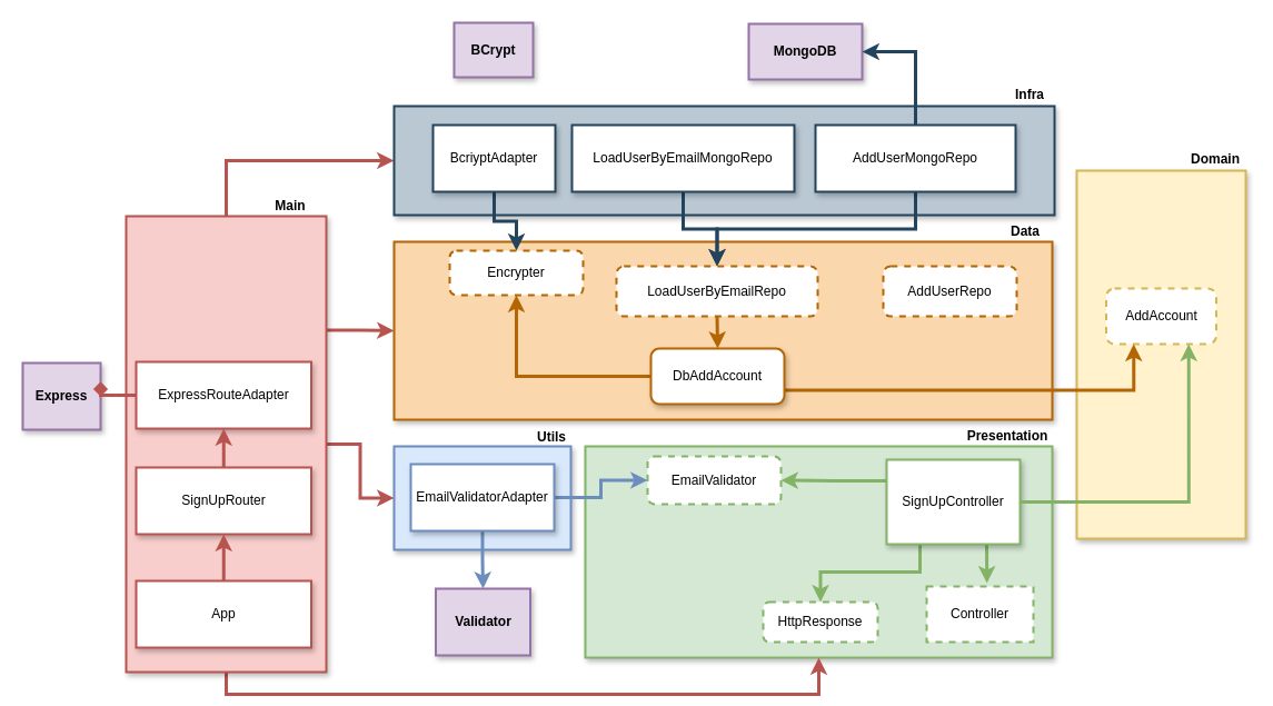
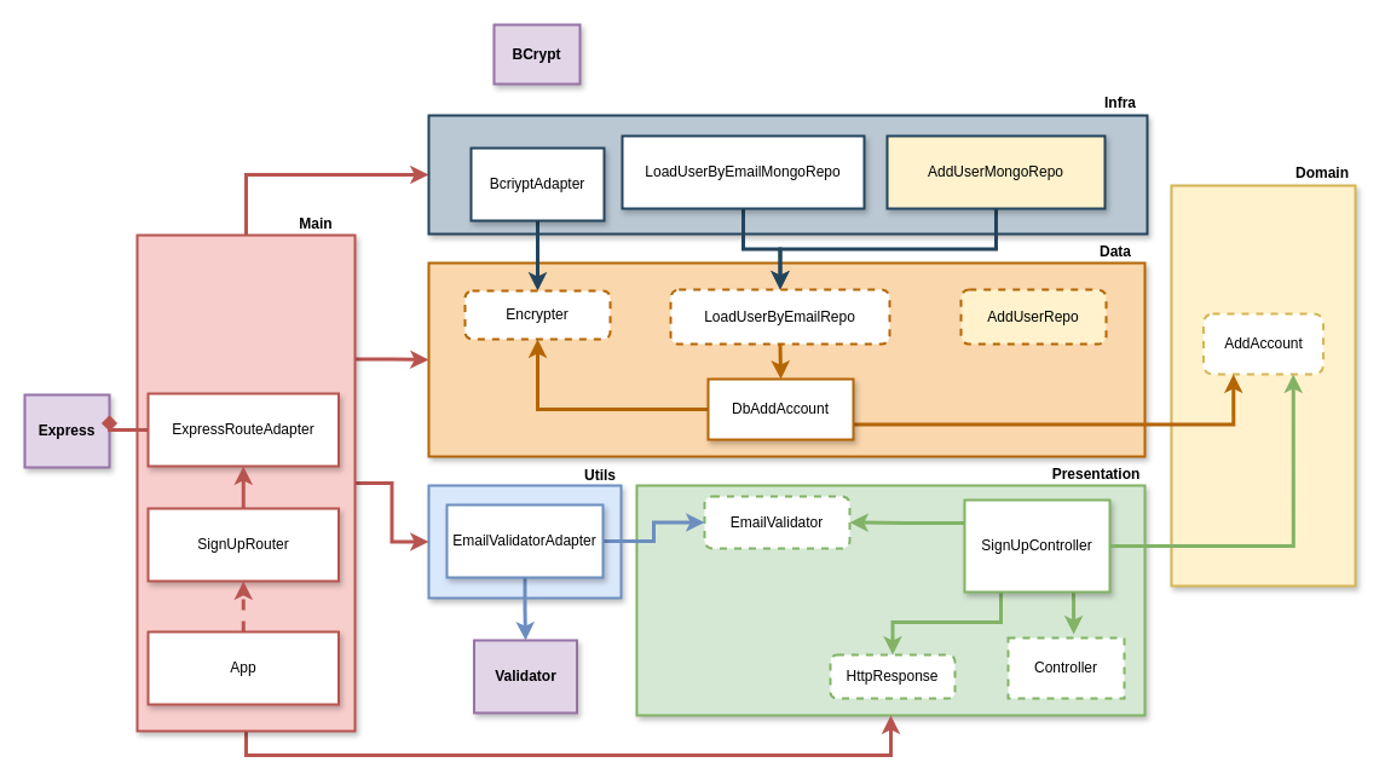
  <mxCell id="0" />
  <mxCell id="1" parent="0" />
  <mxCell id="2" value="" style="rounded=0;whiteSpace=wrap;html=1;perimeterSpacing=0;strokeWidth=2;shadow=1;glass=0;sketch=0;fontStyle=1;fillColor=#d5e8d4;strokeColor=#82b366;" vertex="1" parent="1"><mxGeometry x="526" y="401" width="420" height="190" as="geometry" /></mxCell>
  <mxCell id="3" style="edgeStyle=orthogonalEdgeStyle;rounded=0;orthogonalLoop=1;jettySize=auto;html=1;exitX=0;exitY=0.25;exitDx=0;exitDy=0;entryX=1;entryY=0.5;entryDx=0;entryDy=0;strokeColor=#82B366;strokeWidth=3;" edge="1" parent="1" source="6" target="13"><mxGeometry relative="1" as="geometry" /></mxCell>
  <mxCell id="4" style="edgeStyle=orthogonalEdgeStyle;rounded=0;orthogonalLoop=1;jettySize=auto;html=1;exitX=0.75;exitY=1;exitDx=0;exitDy=0;entryX=0.86;entryY=0.647;entryDx=0;entryDy=0;entryPerimeter=0;strokeColor=#82B366;strokeWidth=3;" edge="1" parent="1" source="6" target="2"><mxGeometry relative="1" as="geometry" /></mxCell>
  <mxCell id="5" style="edgeStyle=orthogonalEdgeStyle;rounded=0;orthogonalLoop=1;jettySize=auto;html=1;exitX=0.25;exitY=1;exitDx=0;exitDy=0;entryX=0.5;entryY=0;entryDx=0;entryDy=0;strokeColor=#82B366;strokeWidth=3;" edge="1" parent="1" source="6" target="14"><mxGeometry relative="1" as="geometry"><Array as="points"><mxPoint x="827" y="514" /><mxPoint x="737" y="514" /></Array></mxGeometry></mxCell>
  <mxCell id="6" value="SignUpController" style="rounded=0;whiteSpace=wrap;html=1;perimeterSpacing=0;strokeWidth=2;shadow=1;glass=0;sketch=0;fontStyle=0;strokeColor=#82B366;" vertex="1" parent="1"><mxGeometry x="797" y="413" width="120" height="76" as="geometry" /></mxCell>
  <mxCell id="7" value="Express" style="rounded=0;whiteSpace=wrap;html=1;perimeterSpacing=0;strokeWidth=2;shadow=1;glass=0;sketch=0;fontStyle=1;fillColor=#e1d5e7;strokeColor=#9673a6;" vertex="1" parent="1"><mxGeometry x="20" y="326" width="70" height="60" as="geometry" /></mxCell>
- <mxCell id="8" value="MongoDB" style="rounded=0;whiteSpace=wrap;html=1;perimeterSpacing=0;strokeWidth=2;shadow=1;glass=0;sketch=0;fontStyle=1;fillColor=#e1d5e7;strokeColor=#9673a6;" vertex="1" parent="1"><mxGeometry x="673" y="21" width="102" height="50" as="geometry" /></mxCell>
  <mxCell id="9" value="BCrypt" style="rounded=0;whiteSpace=wrap;html=1;perimeterSpacing=0;strokeWidth=2;shadow=1;glass=0;sketch=0;fontStyle=1;fillColor=#e1d5e7;strokeColor=#9673a6;" vertex="1" parent="1"><mxGeometry x="408" y="20" width="71" height="49" as="geometry" /></mxCell>
  <mxCell id="10" value="Validator" style="rounded=0;whiteSpace=wrap;html=1;perimeterSpacing=0;strokeWidth=2;shadow=1;glass=0;sketch=0;fontStyle=1;fillColor=#e1d5e7;strokeColor=#9673a6;" vertex="1" parent="1"><mxGeometry x="391.5" y="529" width="85" height="60" as="geometry" /></mxCell>
  <mxCell id="11" value="Presentation" style="text;html=1;strokeColor=none;fillColor=none;align=center;verticalAlign=middle;whiteSpace=wrap;rounded=0;shadow=1;glass=0;sketch=0;fontStyle=1" vertex="1" parent="1"><mxGeometry x="876" y="377" width="60" height="30" as="geometry" /></mxCell>
  <mxCell id="12" value="Controller" style="whiteSpace=wrap;html=1;perimeterSpacing=0;strokeWidth=2;shadow=0;glass=0;sketch=0;fontStyle=0;strokeColor=#82B366;dashed=1;rounded=0;" vertex="1" parent="1"><mxGeometry x="833" y="527" width="96" height="50" as="geometry" /></mxCell>
  <mxCell id="13" value="EmailValidator" style="rounded=1;whiteSpace=wrap;html=1;perimeterSpacing=0;strokeWidth=2;shadow=0;glass=0;sketch=0;fontStyle=0;strokeColor=#82B366;dashed=1;" vertex="1" parent="1"><mxGeometry x="582" y="410" width="120" height="43" as="geometry" /></mxCell>
  <mxCell id="14" value="HttpResponse" style="rounded=1;whiteSpace=wrap;html=1;perimeterSpacing=0;strokeWidth=2;shadow=0;glass=0;sketch=0;fontStyle=0;strokeColor=#82B366;dashed=1;" vertex="1" parent="1"><mxGeometry x="686" y="541" width="103" height="36" as="geometry" /></mxCell>
  <mxCell id="15" value="" style="rounded=0;whiteSpace=wrap;html=1;perimeterSpacing=0;strokeWidth=2;shadow=1;glass=0;sketch=0;fontStyle=1;fillColor=#dae8fc;strokeColor=#6c8ebf;" vertex="1" parent="1"><mxGeometry x="354" y="401" width="159" height="93" as="geometry" /></mxCell>
  <mxCell id="16" style="edgeStyle=orthogonalEdgeStyle;rounded=0;orthogonalLoop=1;jettySize=auto;html=1;exitX=1;exitY=0.5;exitDx=0;exitDy=0;entryX=0;entryY=0.5;entryDx=0;entryDy=0;strokeColor=#6C8EBF;strokeWidth=3;" edge="1" parent="1" source="18" target="13"><mxGeometry relative="1" as="geometry" /></mxCell>
  <mxCell id="17" style="edgeStyle=orthogonalEdgeStyle;rounded=0;orthogonalLoop=1;jettySize=auto;html=1;exitX=0.5;exitY=1;exitDx=0;exitDy=0;entryX=0.5;entryY=0;entryDx=0;entryDy=0;strokeColor=#6C8EBF;strokeWidth=3;" edge="1" parent="1" source="18" target="10"><mxGeometry relative="1" as="geometry" /></mxCell>
  <mxCell id="18" value="EmailValidatorAdapter" style="rounded=0;whiteSpace=wrap;html=1;perimeterSpacing=0;strokeWidth=2;shadow=1;glass=0;sketch=0;fontStyle=0;strokeColor=#6c8ebf;fillColor=#FFFFFF;" vertex="1" parent="1"><mxGeometry x="369" y="417" width="129" height="60" as="geometry" /></mxCell>
  <mxCell id="19" value="Utils" style="text;html=1;strokeColor=none;fillColor=none;align=center;verticalAlign=middle;whiteSpace=wrap;rounded=0;shadow=1;glass=0;sketch=0;fontStyle=1" vertex="1" parent="1"><mxGeometry x="465.5" y="378" width="60" height="30" as="geometry" /></mxCell>
  <mxCell id="20" style="edgeStyle=orthogonalEdgeStyle;rounded=0;orthogonalLoop=1;jettySize=auto;html=1;exitX=1;exitY=0.25;exitDx=0;exitDy=0;entryX=0;entryY=0.5;entryDx=0;entryDy=0;strokeColor=#B85450;strokeWidth=3;" edge="1" parent="1" source="24" target="31"><mxGeometry relative="1" as="geometry" /></mxCell>
  <mxCell id="21" style="edgeStyle=orthogonalEdgeStyle;rounded=0;orthogonalLoop=1;jettySize=auto;html=1;exitX=0.5;exitY=0;exitDx=0;exitDy=0;entryX=0;entryY=0.5;entryDx=0;entryDy=0;strokeColor=#B85450;strokeWidth=3;" edge="1" parent="1" source="24" target="32"><mxGeometry relative="1" as="geometry" /></mxCell>
  <mxCell id="22" style="edgeStyle=orthogonalEdgeStyle;rounded=0;orthogonalLoop=1;jettySize=auto;html=1;exitX=1;exitY=0.5;exitDx=0;exitDy=0;entryX=0;entryY=0.5;entryDx=0;entryDy=0;strokeColor=#B85450;strokeWidth=3;" edge="1" parent="1" source="24" target="15"><mxGeometry relative="1" as="geometry" /></mxCell>
  <mxCell id="23" style="edgeStyle=orthogonalEdgeStyle;rounded=0;orthogonalLoop=1;jettySize=auto;html=1;exitX=0.5;exitY=1;exitDx=0;exitDy=0;entryX=0.5;entryY=1;entryDx=0;entryDy=0;strokeColor=#B85450;strokeWidth=3;" edge="1" parent="1" source="24" target="2"><mxGeometry relative="1" as="geometry" /></mxCell>
  <mxCell id="24" value="" style="rounded=0;whiteSpace=wrap;html=1;perimeterSpacing=0;strokeWidth=2;shadow=1;glass=0;sketch=0;fontStyle=1;fillColor=#f8cecc;strokeColor=#b85450;" vertex="1" parent="1"><mxGeometry x="113" y="194" width="180" height="410" as="geometry" /></mxCell>
  <mxCell id="25" style="edgeStyle=orthogonalEdgeStyle;rounded=0;orthogonalLoop=1;jettySize=auto;html=1;exitX=0;exitY=0.5;exitDx=0;exitDy=0;entryX=1;entryY=0.5;entryDx=0;entryDy=0;strokeColor=#B85450;strokeWidth=3;endArrow=diamond;" edge="1" parent="1" source="26" target="7"><mxGeometry relative="1" as="geometry" /></mxCell>
  <mxCell id="26" value="ExpressRouteAdapter" style="rounded=0;whiteSpace=wrap;html=1;perimeterSpacing=0;strokeWidth=2;shadow=1;glass=0;sketch=0;fontStyle=0;strokeColor=#B85450;fillColor=#FFFFFF;" vertex="1" parent="1"><mxGeometry x="122" y="325" width="157.5" height="60" as="geometry" /></mxCell>
  <mxCell id="27" style="edgeStyle=orthogonalEdgeStyle;rounded=0;orthogonalLoop=1;jettySize=auto;html=1;exitX=0.5;exitY=0;exitDx=0;exitDy=0;entryX=0.5;entryY=1;entryDx=0;entryDy=0;strokeColor=#B85450;strokeWidth=3;" edge="1" parent="1" source="28" target="26"><mxGeometry relative="1" as="geometry" /></mxCell>
  <mxCell id="28" value="SignUpRouter" style="rounded=0;whiteSpace=wrap;html=1;perimeterSpacing=0;strokeWidth=2;shadow=1;glass=0;sketch=0;fontStyle=0;strokeColor=#B85450;fillColor=#FFFFFF;" vertex="1" parent="1"><mxGeometry x="122" y="420" width="157.5" height="60" as="geometry" /></mxCell>
- <mxCell id="29" style="edgeStyle=orthogonalEdgeStyle;rounded=0;orthogonalLoop=1;jettySize=auto;html=1;exitX=0.5;exitY=0;exitDx=0;exitDy=0;entryX=0.5;entryY=1;entryDx=0;entryDy=0;strokeColor=#B85450;strokeWidth=3;" edge="1" parent="1" source="30" target="28"><mxGeometry relative="1" as="geometry" /></mxCell>
+ <mxCell id="29" style="edgeStyle=orthogonalEdgeStyle;rounded=0;orthogonalLoop=1;jettySize=auto;html=1;exitX=0.5;exitY=0;exitDx=0;exitDy=0;entryX=0.5;entryY=1;entryDx=0;entryDy=0;strokeColor=#B85450;strokeWidth=3;dashed=1;" edge="1" parent="1" source="30" target="28"><mxGeometry relative="1" as="geometry" /></mxCell>
  <mxCell id="30" value="App" style="rounded=0;whiteSpace=wrap;html=1;perimeterSpacing=0;strokeWidth=2;shadow=1;glass=0;sketch=0;fontStyle=0;strokeColor=#B85450;fillColor=#FFFFFF;" vertex="1" parent="1"><mxGeometry x="122" y="522" width="157.5" height="60" as="geometry" /></mxCell>
  <mxCell id="31" value="" style="rounded=0;whiteSpace=wrap;html=1;perimeterSpacing=0;strokeWidth=2;shadow=1;glass=0;sketch=0;fontStyle=1;fillColor=#fad7ac;strokeColor=#b46504;" vertex="1" parent="1"><mxGeometry x="354" y="217" width="592" height="160" as="geometry" /></mxCell>
  <mxCell id="32" value="" style="rounded=0;whiteSpace=wrap;html=1;perimeterSpacing=0;strokeWidth=2;shadow=1;glass=0;sketch=0;fontStyle=1;fillColor=#bac8d3;strokeColor=#23445d;" vertex="1" parent="1"><mxGeometry x="354" y="95" width="594" height="98" as="geometry" /></mxCell>
  <mxCell id="33" value="Main" style="text;html=1;strokeColor=none;fillColor=none;align=center;verticalAlign=middle;whiteSpace=wrap;rounded=0;shadow=1;glass=0;sketch=0;fontStyle=1" vertex="1" parent="1"><mxGeometry x="231" y="170" width="60" height="30" as="geometry" /></mxCell>
  <mxCell id="34" value="Data" style="text;html=1;strokeColor=none;fillColor=none;align=center;verticalAlign=middle;whiteSpace=wrap;rounded=0;shadow=1;glass=0;sketch=0;fontStyle=1" vertex="1" parent="1"><mxGeometry x="892" y="193" width="60" height="30" as="geometry" /></mxCell>
  <mxCell id="35" value="Infra" style="text;html=1;strokeColor=none;fillColor=none;align=center;verticalAlign=middle;whiteSpace=wrap;rounded=0;shadow=1;glass=0;sketch=0;fontStyle=1" vertex="1" parent="1"><mxGeometry x="896" y="70" width="60" height="30" as="geometry" /></mxCell>
  <mxCell id="36" value="" style="rounded=0;whiteSpace=wrap;html=1;perimeterSpacing=0;strokeWidth=2;shadow=1;glass=0;sketch=0;fontStyle=1;fillColor=#fff2cc;strokeColor=#d6b656;" vertex="1" parent="1"><mxGeometry x="968" y="153" width="152" height="331" as="geometry" /></mxCell>
  <mxCell id="37" value="AddAccount" style="rounded=1;whiteSpace=wrap;html=1;perimeterSpacing=0;strokeWidth=2;shadow=0;glass=0;sketch=0;fontStyle=0;strokeColor=#D6B656;dashed=1;" vertex="1" parent="1"><mxGeometry x="994.5" y="259" width="99" height="50" as="geometry" /></mxCell>
  <mxCell id="38" value="Domain" style="text;html=1;strokeColor=none;fillColor=none;align=center;verticalAlign=middle;whiteSpace=wrap;rounded=0;shadow=1;glass=0;sketch=0;fontStyle=1" vertex="1" parent="1"><mxGeometry x="1063" y="128" width="60" height="30" as="geometry" /></mxCell>
  <mxCell id="39" style="edgeStyle=orthogonalEdgeStyle;rounded=0;orthogonalLoop=1;jettySize=auto;html=1;exitX=0.5;exitY=1;exitDx=0;exitDy=0;entryX=0.5;entryY=0;entryDx=0;entryDy=0;strokeColor=#23445D;strokeWidth=3;" edge="1" parent="1" source="40" target="49"><mxGeometry relative="1" as="geometry" /></mxCell>
- <mxCell id="40" value="BcriyptAdapter" style="rounded=0;whiteSpace=wrap;html=1;perimeterSpacing=0;strokeWidth=2;shadow=1;glass=0;sketch=0;fontStyle=0;strokeColor=#23445D;" vertex="1" parent="1"><mxGeometry x="389" y="112" width="110" height="60" as="geometry" /></mxCell>
+ <mxCell id="40" value="BcriyptAdapter" style="rounded=0;whiteSpace=wrap;html=1;perimeterSpacing=0;strokeWidth=2;shadow=1;glass=0;sketch=0;fontStyle=0;strokeColor=#23445D;" vertex="1" parent="1"><mxGeometry x="389" y="122" width="110" height="60" as="geometry" /></mxCell>
  <mxCell id="41" style="edgeStyle=orthogonalEdgeStyle;rounded=0;orthogonalLoop=1;jettySize=auto;html=1;exitX=0.5;exitY=1;exitDx=0;exitDy=0;entryX=0.5;entryY=0;entryDx=0;entryDy=0;strokeColor=#23445D;strokeWidth=3;" edge="1" parent="1" source="42" target="51"><mxGeometry relative="1" as="geometry" /></mxCell>
  <mxCell id="42" value="LoadUserByEmailMongoRepo" style="rounded=0;whiteSpace=wrap;html=1;perimeterSpacing=0;strokeWidth=2;shadow=1;glass=0;sketch=0;fontStyle=0;strokeColor=#23445D;" vertex="1" parent="1"><mxGeometry x="514" y="112" width="200" height="60" as="geometry" /></mxCell>
  <mxCell id="43" style="edgeStyle=orthogonalEdgeStyle;rounded=0;orthogonalLoop=1;jettySize=auto;html=1;exitX=0.5;exitY=1;exitDx=0;exitDy=0;strokeColor=#23445D;strokeWidth=3;" edge="1" parent="1" source="45" target="51"><mxGeometry relative="1" as="geometry" /></mxCell>
- <mxCell id="44" style="edgeStyle=orthogonalEdgeStyle;rounded=0;orthogonalLoop=1;jettySize=auto;html=1;exitX=0.5;exitY=0;exitDx=0;exitDy=0;entryX=1;entryY=0.5;entryDx=0;entryDy=0;strokeColor=#23445D;strokeWidth=3;" edge="1" parent="1" source="45" target="8"><mxGeometry relative="1" as="geometry" /></mxCell>
- <mxCell id="45" value="AddUserMongoRepo" style="rounded=0;whiteSpace=wrap;html=1;perimeterSpacing=0;strokeWidth=2;shadow=1;glass=0;sketch=0;fontStyle=0;strokeColor=#23445D;" vertex="1" parent="1"><mxGeometry x="733" y="112" width="180" height="60" as="geometry" /></mxCell>
+ <mxCell id="45" value="AddUserMongoRepo" style="rounded=0;whiteSpace=wrap;html=1;perimeterSpacing=0;strokeWidth=2;shadow=1;glass=0;sketch=0;fontStyle=0;strokeColor=#23445D;fillColor=#fff2cc;" vertex="1" parent="1"><mxGeometry x="733" y="112" width="180" height="60" as="geometry" /></mxCell>
  <mxCell id="46" style="edgeStyle=orthogonalEdgeStyle;rounded=0;orthogonalLoop=1;jettySize=auto;html=1;exitX=0;exitY=0.5;exitDx=0;exitDy=0;entryX=0.5;entryY=1;entryDx=0;entryDy=0;strokeColor=#B46504;strokeWidth=3;" edge="1" parent="1" source="48" target="49"><mxGeometry relative="1" as="geometry" /></mxCell>
  <mxCell id="47" style="edgeStyle=orthogonalEdgeStyle;rounded=0;orthogonalLoop=1;jettySize=auto;html=1;exitX=1;exitY=0.75;exitDx=0;exitDy=0;entryX=0.25;entryY=1;entryDx=0;entryDy=0;strokeColor=#B46504;strokeWidth=3;" edge="1" parent="1" source="48" target="37"><mxGeometry relative="1" as="geometry" /></mxCell>
- <mxCell id="48" value="DbAddAccount" style="whiteSpace=wrap;html=1;perimeterSpacing=0;strokeWidth=2;shadow=1;glass=0;sketch=0;fontStyle=0;strokeColor=#B46504;rounded=1;" vertex="1" parent="1"><mxGeometry x="585" y="313" width="120" height="50" as="geometry" /></mxCell>
- <mxCell id="49" value="Encrypter" style="rounded=1;whiteSpace=wrap;html=1;perimeterSpacing=0;strokeWidth=2;shadow=0;glass=0;sketch=0;fontStyle=0;strokeColor=#B46504;dashed=1;" vertex="1" parent="1"><mxGeometry x="404" y="225" width="120" height="40" as="geometry" /></mxCell>
+ <mxCell id="48" value="DbAddAccount" style="rounded=0;whiteSpace=wrap;html=1;perimeterSpacing=0;strokeWidth=2;shadow=1;glass=0;sketch=0;fontStyle=0;strokeColor=#B46504;" vertex="1" parent="1"><mxGeometry x="585" y="313" width="120" height="50" as="geometry" /></mxCell>
+ <mxCell id="49" value="Encrypter" style="rounded=1;whiteSpace=wrap;html=1;perimeterSpacing=0;strokeWidth=2;shadow=0;glass=0;sketch=0;fontStyle=0;strokeColor=#B46504;dashed=1;" vertex="1" parent="1"><mxGeometry x="384" y="240" width="120" height="40" as="geometry" /></mxCell>
  <mxCell id="50" style="edgeStyle=orthogonalEdgeStyle;rounded=0;orthogonalLoop=1;jettySize=auto;html=1;exitX=0.5;exitY=1;exitDx=0;exitDy=0;entryX=0.5;entryY=0;entryDx=0;entryDy=0;strokeColor=#B46504;strokeWidth=3;" edge="1" parent="1" source="51" target="48"><mxGeometry relative="1" as="geometry" /></mxCell>
  <mxCell id="51" value="LoadUserByEmailRepo" style="rounded=1;whiteSpace=wrap;html=1;perimeterSpacing=0;strokeWidth=2;shadow=0;glass=0;sketch=0;fontStyle=0;strokeColor=#B46504;dashed=1;" vertex="1" parent="1"><mxGeometry x="554" y="239" width="181" height="45" as="geometry" /></mxCell>
- <mxCell id="52" value="AddUserRepo" style="rounded=1;whiteSpace=wrap;html=1;perimeterSpacing=0;strokeWidth=2;shadow=0;glass=0;sketch=0;fontStyle=0;strokeColor=#B46504;dashed=1;" vertex="1" parent="1"><mxGeometry x="794" y="239" width="120" height="45" as="geometry" /></mxCell>
+ <mxCell id="52" value="AddUserRepo" style="rounded=1;whiteSpace=wrap;html=1;perimeterSpacing=0;strokeWidth=2;shadow=0;glass=0;sketch=0;fontStyle=0;strokeColor=#B46504;dashed=1;fillColor=#fff2cc;" vertex="1" parent="1"><mxGeometry x="794" y="239" width="120" height="45" as="geometry" /></mxCell>
  <mxCell id="53" style="edgeStyle=orthogonalEdgeStyle;rounded=0;orthogonalLoop=1;jettySize=auto;html=1;exitX=1;exitY=0.5;exitDx=0;exitDy=0;entryX=0.75;entryY=1;entryDx=0;entryDy=0;strokeColor=#82B366;strokeWidth=3;" edge="1" parent="1" source="6" target="37"><mxGeometry relative="1" as="geometry" /></mxCell>
